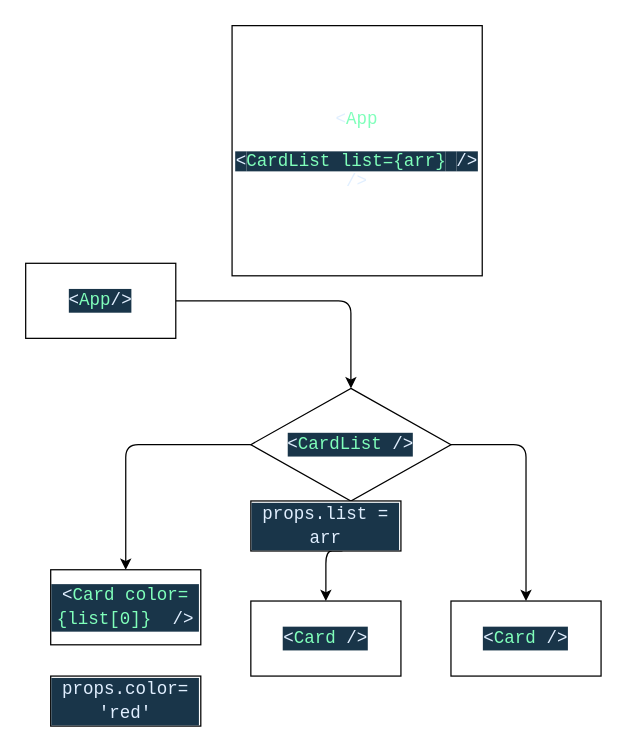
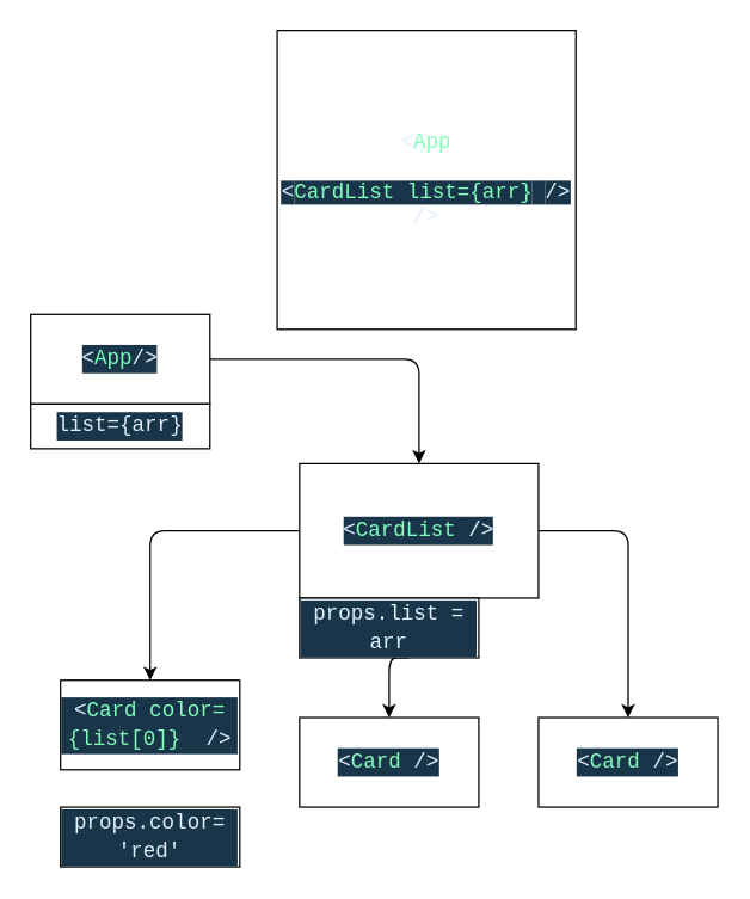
  <mxCell id="0" />
  <mxCell id="1" parent="0" />
  <mxCell id="2" style="edgeStyle=orthogonalEdgeStyle;html=1;entryX=0.5;entryY=0;entryDx=0;entryDy=0;" edge="1" parent="1" source="3" target="7"><mxGeometry relative="1" as="geometry" /></mxCell>
  <mxCell id="3" value="&lt;div style=&quot;background-color: rgb(25, 53, 73); font-family: &amp;quot;Cascadia code PL&amp;quot;, Menlo, Monaco, &amp;quot;Courier New&amp;quot;, monospace, Consolas, &amp;quot;Courier New&amp;quot;, monospace; font-size: 14px; line-height: 19px;&quot;&gt;&lt;span style=&quot;color: rgb(225, 239, 255);&quot;&gt;&amp;lt;&lt;/span&gt;&lt;font color=&quot;#80ffbb&quot;&gt;App&lt;/font&gt;&lt;span style=&quot;color: rgb(225, 239, 255);&quot;&gt;/&amp;gt;&lt;/span&gt;&lt;/div&gt;" style="rounded=0;whiteSpace=wrap;html=1;" vertex="1" parent="1"><mxGeometry x="20" y="210" width="120" height="60" as="geometry" /></mxCell>
  <mxCell id="4" style="edgeStyle=orthogonalEdgeStyle;html=1;entryX=0.5;entryY=0;entryDx=0;entryDy=0;" edge="1" parent="1" source="7" target="8"><mxGeometry relative="1" as="geometry" /></mxCell>
  <mxCell id="5" style="edgeStyle=orthogonalEdgeStyle;html=1;entryX=0.5;entryY=0;entryDx=0;entryDy=0;" edge="1" parent="1" source="7" target="9"><mxGeometry relative="1" as="geometry" /></mxCell>
  <mxCell id="6" style="edgeStyle=orthogonalEdgeStyle;html=1;" edge="1" parent="1" source="7" target="10"><mxGeometry relative="1" as="geometry"><Array as="points"><mxPoint x="420" y="355" /></Array></mxGeometry></mxCell>
- <mxCell id="7" value="&lt;div style=&quot;background-color: rgb(25, 53, 73); font-family: &amp;quot;Cascadia code PL&amp;quot;, Menlo, Monaco, &amp;quot;Courier New&amp;quot;, monospace, Consolas, &amp;quot;Courier New&amp;quot;, monospace; font-size: 14px; line-height: 19px;&quot;&gt;&lt;div style=&quot;color: rgb(255, 255, 255); line-height: 19px;&quot;&gt;&lt;span style=&quot;color: #e1efff;&quot;&gt;&amp;lt;&lt;/span&gt;&lt;span style=&quot;color: #80ffbb;&quot;&gt;CardList &lt;/span&gt;&lt;span style=&quot;color: #e1efff;&quot;&gt;/&amp;gt;&lt;/span&gt;&lt;/div&gt;&lt;/div&gt;" style="rhombus;whiteSpace=wrap;html=1;" vertex="1" parent="1"><mxGeometry x="200" y="310" width="160" height="90" as="geometry" /></mxCell>
+ <mxCell id="7" value="&lt;div style=&quot;background-color: rgb(25, 53, 73); font-family: &amp;quot;Cascadia code PL&amp;quot;, Menlo, Monaco, &amp;quot;Courier New&amp;quot;, monospace, Consolas, &amp;quot;Courier New&amp;quot;, monospace; font-size: 14px; line-height: 19px;&quot;&gt;&lt;div style=&quot;color: rgb(255, 255, 255); line-height: 19px;&quot;&gt;&lt;span style=&quot;color: #e1efff;&quot;&gt;&amp;lt;&lt;/span&gt;&lt;span style=&quot;color: #80ffbb;&quot;&gt;CardList &lt;/span&gt;&lt;span style=&quot;color: #e1efff;&quot;&gt;/&amp;gt;&lt;/span&gt;&lt;/div&gt;&lt;/div&gt;" style="rounded=0;whiteSpace=wrap;html=1;" vertex="1" parent="1"><mxGeometry x="200" y="310" width="160" height="90" as="geometry" /></mxCell>
  <mxCell id="8" value="&lt;div style=&quot;background-color: rgb(25, 53, 73); font-family: &amp;quot;Cascadia code PL&amp;quot;, Menlo, Monaco, &amp;quot;Courier New&amp;quot;, monospace, Consolas, &amp;quot;Courier New&amp;quot;, monospace; font-size: 14px; line-height: 19px;&quot;&gt;&lt;div style=&quot;color: rgb(255, 255, 255); line-height: 19px;&quot;&gt;&lt;span style=&quot;color: #e1efff;&quot;&gt;&amp;lt;&lt;/span&gt;&lt;span style=&quot;color: #80ffbb;&quot;&gt;Card&amp;nbsp;&lt;/span&gt;&lt;span style=&quot;color: rgb(128, 255, 187);&quot;&gt;color={list[0]}&lt;/span&gt;&lt;span style=&quot;color: rgb(158, 255, 255);&quot;&gt;&amp;nbsp;&lt;/span&gt;&lt;span style=&quot;color: rgb(128, 255, 187);&quot;&gt;&amp;nbsp;&lt;/span&gt;&lt;span style=&quot;color: rgb(225, 239, 255);&quot;&gt;/&amp;gt;&lt;/span&gt;&lt;/div&gt;&lt;/div&gt;" style="rounded=0;whiteSpace=wrap;html=1;" vertex="1" parent="1"><mxGeometry x="40" y="455" width="120" height="60" as="geometry" /></mxCell>
  <mxCell id="9" value="&lt;div style=&quot;background-color: rgb(25, 53, 73); font-family: &amp;quot;Cascadia code PL&amp;quot;, Menlo, Monaco, &amp;quot;Courier New&amp;quot;, monospace, Consolas, &amp;quot;Courier New&amp;quot;, monospace; font-size: 14px; line-height: 19px;&quot;&gt;&lt;div style=&quot;color: rgb(255, 255, 255); line-height: 19px;&quot;&gt;&lt;span style=&quot;color: #e1efff;&quot;&gt;&amp;lt;&lt;/span&gt;&lt;span style=&quot;color: #80ffbb;&quot;&gt;Card&amp;nbsp;&lt;/span&gt;&lt;span style=&quot;color: #e1efff;&quot;&gt;/&amp;gt;&lt;/span&gt;&lt;/div&gt;&lt;/div&gt;" style="rounded=0;whiteSpace=wrap;html=1;" vertex="1" parent="1"><mxGeometry x="200" y="480" width="120" height="60" as="geometry" /></mxCell>
  <mxCell id="10" value="&lt;div style=&quot;background-color: rgb(25, 53, 73); font-family: &amp;quot;Cascadia code PL&amp;quot;, Menlo, Monaco, &amp;quot;Courier New&amp;quot;, monospace, Consolas, &amp;quot;Courier New&amp;quot;, monospace; font-size: 14px; line-height: 19px;&quot;&gt;&lt;div style=&quot;color: rgb(255, 255, 255); line-height: 19px;&quot;&gt;&lt;span style=&quot;color: #e1efff;&quot;&gt;&amp;lt;&lt;/span&gt;&lt;span style=&quot;color: #80ffbb;&quot;&gt;Card&amp;nbsp;&lt;/span&gt;&lt;span style=&quot;color: #e1efff;&quot;&gt;/&amp;gt;&lt;/span&gt;&lt;/div&gt;&lt;/div&gt;" style="rounded=0;whiteSpace=wrap;html=1;" vertex="1" parent="1"><mxGeometry x="360" y="480" width="120" height="60" as="geometry" /></mxCell>
  <mxCell id="11" value="&lt;span style=&quot;font-family: &amp;quot;Cascadia code PL&amp;quot;, Menlo, Monaco, &amp;quot;Courier New&amp;quot;, monospace, Consolas, &amp;quot;Courier New&amp;quot;, monospace; font-size: 14px; color: rgb(225, 239, 255);&quot;&gt;&amp;lt;&lt;/span&gt;&lt;font style=&quot;font-family: &amp;quot;Cascadia code PL&amp;quot;, Menlo, Monaco, &amp;quot;Courier New&amp;quot;, monospace, Consolas, &amp;quot;Courier New&amp;quot;, monospace; font-size: 14px;&quot; color=&quot;#80ffbb&quot;&gt;App&lt;br&gt;&lt;/font&gt;&lt;span style=&quot;font-family: &amp;quot;Cascadia code PL&amp;quot;, Menlo, Monaco, &amp;quot;Courier New&amp;quot;, monospace, Consolas, &amp;quot;Courier New&amp;quot;, monospace; font-size: 14px; color: rgb(225, 239, 255);&quot;&gt;&lt;br&gt;&lt;/span&gt;&lt;span style=&quot;font-family: &amp;quot;Cascadia code PL&amp;quot;, Menlo, Monaco, &amp;quot;Courier New&amp;quot;, monospace, Consolas, &amp;quot;Courier New&amp;quot;, monospace; font-size: 14px; background-color: rgb(25, 53, 73); color: rgb(225, 239, 255);&quot;&gt;&amp;lt;&lt;/span&gt;&lt;span style=&quot;font-family: &amp;quot;Cascadia code PL&amp;quot;, Menlo, Monaco, &amp;quot;Courier New&amp;quot;, monospace, Consolas, &amp;quot;Courier New&amp;quot;, monospace; font-size: 14px; background-color: rgb(25, 53, 73); color: rgb(128, 255, 187);&quot;&gt;CardList list={arr}&lt;/span&gt;&lt;span style=&quot;font-family: &amp;quot;Cascadia code PL&amp;quot;, Menlo, Monaco, &amp;quot;Courier New&amp;quot;, monospace, Consolas, &amp;quot;Courier New&amp;quot;, monospace; font-size: 14px; background-color: rgb(25, 53, 73); color: rgb(158, 255, 255);&quot;&gt;&amp;nbsp;&lt;/span&gt;&lt;span style=&quot;font-family: &amp;quot;Cascadia code PL&amp;quot;, Menlo, Monaco, &amp;quot;Courier New&amp;quot;, monospace, Consolas, &amp;quot;Courier New&amp;quot;, monospace; font-size: 14px; background-color: rgb(25, 53, 73); color: rgb(225, 239, 255);&quot;&gt;/&amp;gt;&lt;/span&gt;&lt;span style=&quot;font-family: &amp;quot;Cascadia code PL&amp;quot;, Menlo, Monaco, &amp;quot;Courier New&amp;quot;, monospace, Consolas, &amp;quot;Courier New&amp;quot;, monospace; font-size: 14px; color: rgb(225, 239, 255);&quot;&gt;&lt;br&gt;/&amp;gt;&lt;/span&gt;" style="whiteSpace=wrap;html=1;aspect=fixed;" vertex="1" parent="1"><mxGeometry x="185" y="20" width="200" height="200" as="geometry" /></mxCell>
+ <mxCell id="12" value="&lt;div style=&quot;background-color: rgb(25, 53, 73); font-family: &amp;quot;Cascadia code PL&amp;quot;, Menlo, Monaco, &amp;quot;Courier New&amp;quot;, monospace, Consolas, &amp;quot;Courier New&amp;quot;, monospace; font-size: 14px; line-height: 19px;&quot;&gt;&lt;font color=&quot;#e1efff&quot;&gt;list={arr}&lt;/font&gt;&lt;/div&gt;" style="rounded=0;whiteSpace=wrap;html=1;" vertex="1" parent="1"><mxGeometry x="20" y="270" width="120" height="30" as="geometry" /></mxCell>
  <mxCell id="13" value="&lt;div style=&quot;background-color: rgb(25, 53, 73); font-family: &amp;quot;Cascadia code PL&amp;quot;, Menlo, Monaco, &amp;quot;Courier New&amp;quot;, monospace, Consolas, &amp;quot;Courier New&amp;quot;, monospace; font-size: 14px; line-height: 19px;&quot;&gt;&lt;font color=&quot;#e1efff&quot;&gt;props.list = arr&lt;/font&gt;&lt;/div&gt;" style="rounded=0;whiteSpace=wrap;html=1;" vertex="1" parent="1"><mxGeometry x="200" y="400" width="120" height="40" as="geometry" /></mxCell>
  <mxCell id="14" value="&lt;div style=&quot;background-color: rgb(25, 53, 73); font-family: &amp;quot;Cascadia code PL&amp;quot;, Menlo, Monaco, &amp;quot;Courier New&amp;quot;, monospace, Consolas, &amp;quot;Courier New&amp;quot;, monospace; font-size: 14px; line-height: 19px;&quot;&gt;&lt;font color=&quot;#e1efff&quot;&gt;props.color= 'red'&lt;/font&gt;&lt;/div&gt;" style="rounded=0;whiteSpace=wrap;html=1;" vertex="1" parent="1"><mxGeometry x="40" y="540" width="120" height="40" as="geometry" /></mxCell>
